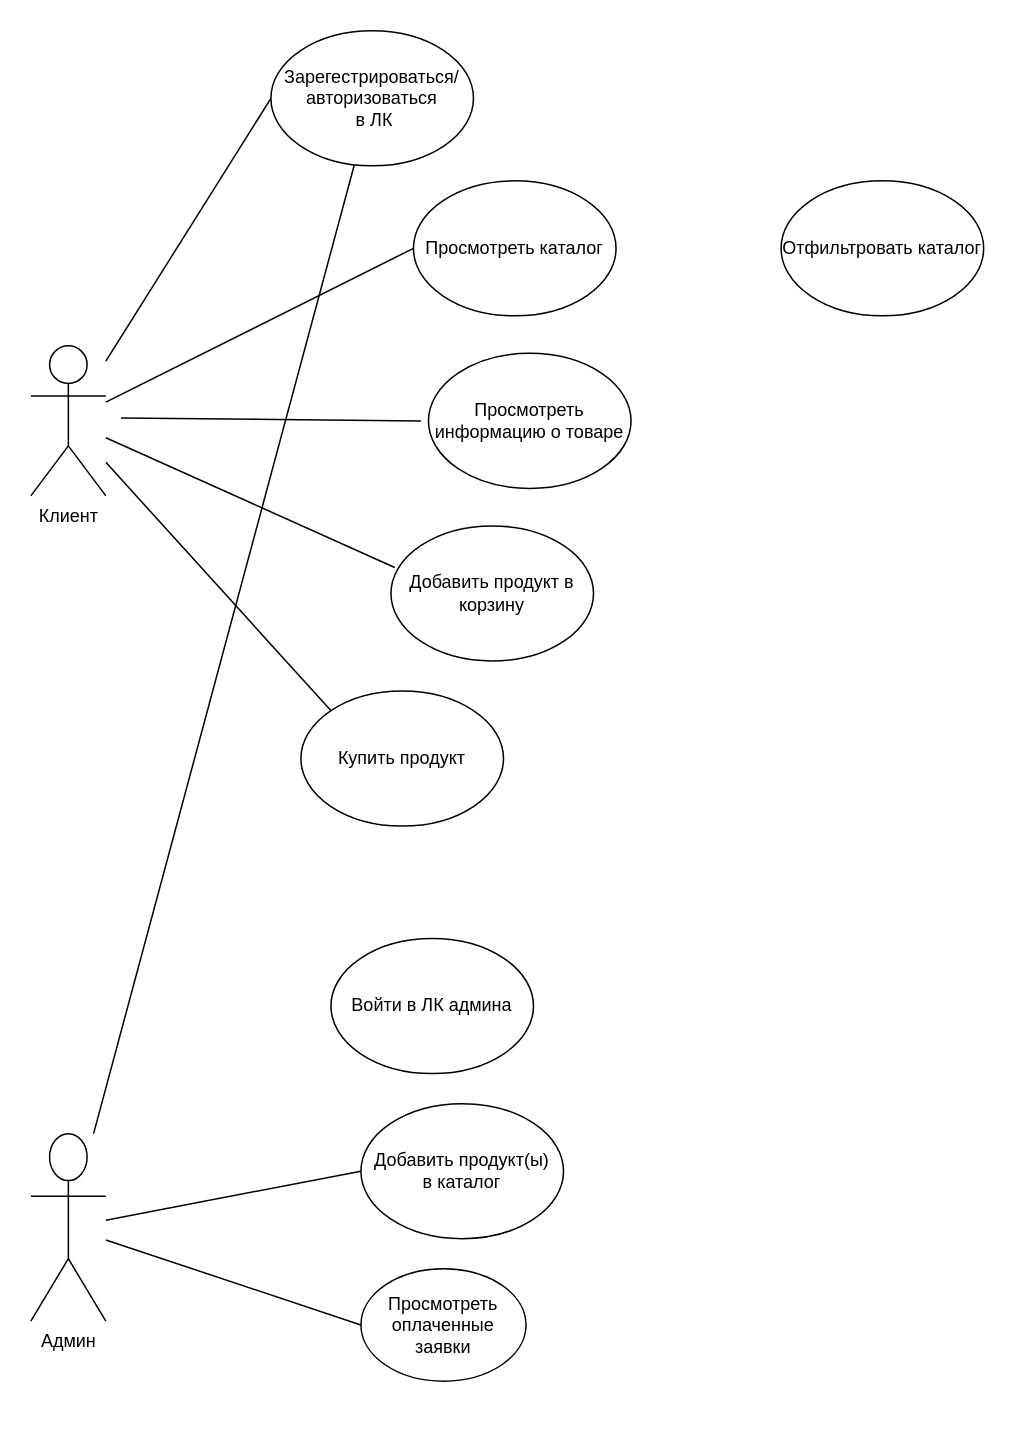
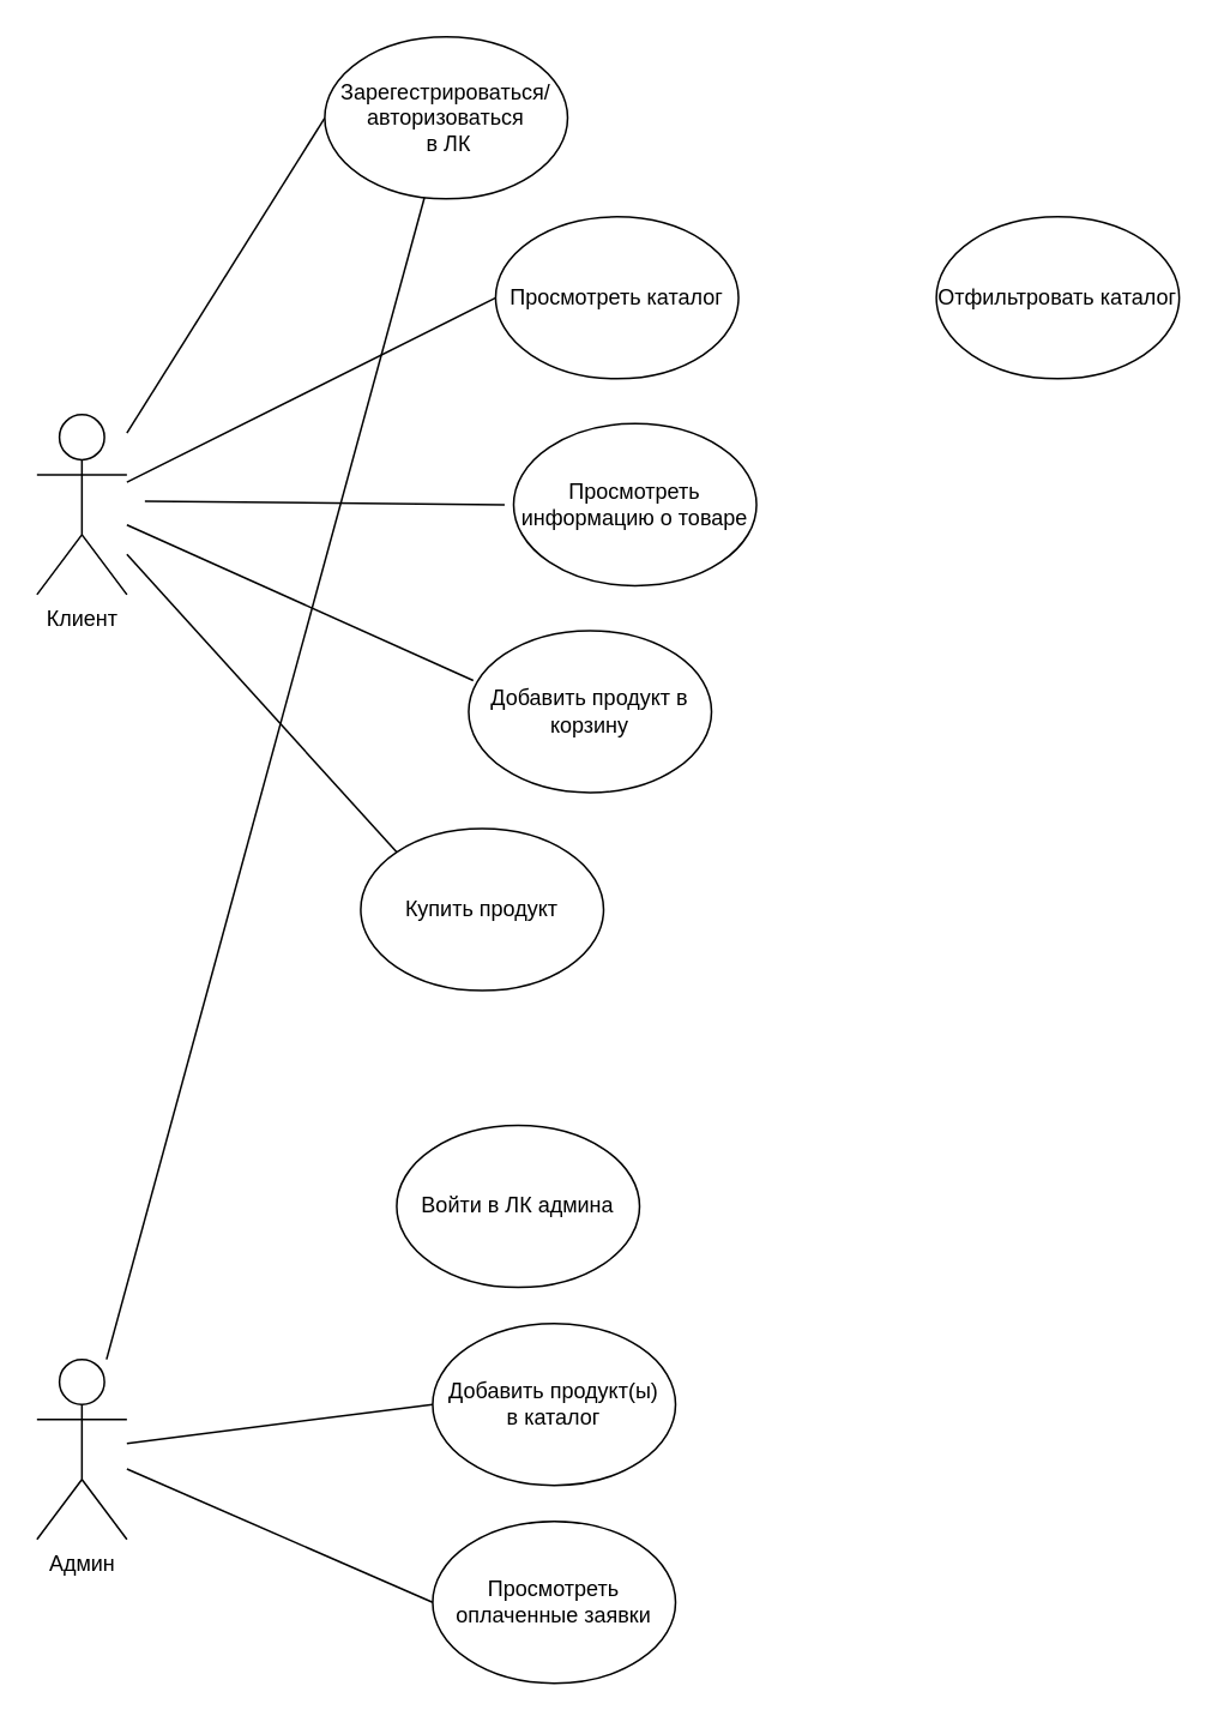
  <mxCell id="0" />
  <mxCell id="1" parent="0" />
  <mxCell id="2" style="rounded=0;orthogonalLoop=1;jettySize=auto;html=1;entryX=0;entryY=0.5;entryDx=0;entryDy=0;strokeColor=default;endArrow=none;endFill=0;" edge="1" parent="1" source="4" target="6"><mxGeometry relative="1" as="geometry" /></mxCell>
  <mxCell id="3" style="rounded=0;orthogonalLoop=1;jettySize=auto;html=1;entryX=0;entryY=0.5;entryDx=0;entryDy=0;endArrow=none;endFill=0;" edge="1" parent="1" source="4" target="7"><mxGeometry relative="1" as="geometry" /></mxCell>
  <mxCell id="4" value="Клиент" style="shape=umlActor;verticalLabelPosition=bottom;verticalAlign=top;html=1;outlineConnect=0;" vertex="1" parent="1"><mxGeometry x="20" y="230" width="50" height="100" as="geometry" /></mxCell>
- <mxCell id="5" value="Админ" style="shape=umlActor;verticalLabelPosition=bottom;verticalAlign=top;html=1;outlineConnect=0;" vertex="1" parent="1"><mxGeometry x="20" y="755" width="50" height="125" as="geometry" /></mxCell>
+ <mxCell id="5" value="Админ" style="shape=umlActor;verticalLabelPosition=bottom;verticalAlign=top;html=1;outlineConnect=0;" vertex="1" parent="1"><mxGeometry x="20" y="755" width="50" height="100" as="geometry" /></mxCell>
  <mxCell id="6" value="Зарегестрироваться/авторизоваться&lt;br&gt;&amp;nbsp;в ЛК" style="ellipse;whiteSpace=wrap;html=1;" vertex="1" parent="1"><mxGeometry x="180" y="20" width="135" height="90" as="geometry" /></mxCell>
  <mxCell id="7" value="Просмотреть каталог" style="ellipse;whiteSpace=wrap;html=1;" vertex="1" parent="1"><mxGeometry x="275" y="120" width="135" height="90" as="geometry" /></mxCell>
  <mxCell id="8" value="Отфильтровать каталог" style="ellipse;whiteSpace=wrap;html=1;" vertex="1" parent="1"><mxGeometry x="520" y="120" width="135" height="90" as="geometry" /></mxCell>
  <mxCell id="9" value="Купить продукт" style="ellipse;whiteSpace=wrap;html=1;" vertex="1" parent="1"><mxGeometry x="200" y="460" width="135" height="90" as="geometry" /></mxCell>
  <mxCell id="10" style="rounded=0;orthogonalLoop=1;jettySize=auto;html=1;entryX=0;entryY=0;entryDx=0;entryDy=0;endArrow=none;endFill=0;" edge="1" parent="1" source="4" target="9"><mxGeometry relative="1" as="geometry"><mxPoint x="90" y="290" as="sourcePoint" /><mxPoint x="330" y="335" as="targetPoint" /></mxGeometry></mxCell>
  <mxCell id="11" value="Просмотреть информацию о товаре" style="ellipse;whiteSpace=wrap;html=1;" vertex="1" parent="1"><mxGeometry x="285" y="235" width="135" height="90" as="geometry" /></mxCell>
  <mxCell id="12" value="Добавить продукт в корзину" style="ellipse;whiteSpace=wrap;html=1;" vertex="1" parent="1"><mxGeometry x="260" y="350" width="135" height="90" as="geometry" /></mxCell>
  <mxCell id="13" style="rounded=0;orthogonalLoop=1;jettySize=auto;html=1;entryX=0.019;entryY=0.308;entryDx=0;entryDy=0;endArrow=none;endFill=0;entryPerimeter=0;" edge="1" parent="1" source="4" target="12"><mxGeometry relative="1" as="geometry"><mxPoint x="80" y="301" as="sourcePoint" /><mxPoint x="280" y="385" as="targetPoint" /></mxGeometry></mxCell>
  <mxCell id="14" value="Войти в ЛК админа" style="ellipse;whiteSpace=wrap;html=1;" vertex="1" parent="1"><mxGeometry x="220" y="625" width="135" height="90" as="geometry" /></mxCell>
  <mxCell id="15" style="rounded=0;orthogonalLoop=1;jettySize=auto;html=1;endArrow=none;endFill=0;" edge="1" parent="1" source="5" target="6"><mxGeometry relative="1" as="geometry"><mxPoint x="80" y="765" as="sourcePoint" /><mxPoint x="170" y="468" as="targetPoint" /></mxGeometry></mxCell>
  <mxCell id="16" style="rounded=0;orthogonalLoop=1;jettySize=auto;html=1;endArrow=none;endFill=0;" edge="1" parent="1"><mxGeometry relative="1" as="geometry"><mxPoint x="80" y="278" as="sourcePoint" /><mxPoint x="280" y="280" as="targetPoint" /></mxGeometry></mxCell>
  <mxCell id="17" value="Добавить продукт(ы) &lt;br&gt;в каталог" style="ellipse;whiteSpace=wrap;html=1;" vertex="1" parent="1"><mxGeometry x="240" y="735" width="135" height="90" as="geometry" /></mxCell>
  <mxCell id="18" style="rounded=0;orthogonalLoop=1;jettySize=auto;html=1;entryX=0;entryY=0.5;entryDx=0;entryDy=0;endArrow=none;endFill=0;" edge="1" parent="1" source="5" target="17"><mxGeometry relative="1" as="geometry"><mxPoint x="80" y="775" as="sourcePoint" /><mxPoint x="180" y="690" as="targetPoint" /></mxGeometry></mxCell>
- <mxCell id="19" value="Просмотреть оплаченные заявки" style="ellipse;whiteSpace=wrap;html=1;" vertex="1" parent="1"><mxGeometry x="240" y="845" width="110" height="75" as="geometry" /></mxCell>
+ <mxCell id="19" value="Просмотреть оплаченные заявки" style="ellipse;whiteSpace=wrap;html=1;" vertex="1" parent="1"><mxGeometry x="240" y="845" width="135" height="90" as="geometry" /></mxCell>
  <mxCell id="20" style="rounded=0;orthogonalLoop=1;jettySize=auto;html=1;entryX=0;entryY=0.5;entryDx=0;entryDy=0;endArrow=none;endFill=0;" edge="1" parent="1" source="5" target="19"><mxGeometry relative="1" as="geometry"><mxPoint x="70" y="765" as="sourcePoint" /><mxPoint x="264" y="780" as="targetPoint" /></mxGeometry></mxCell>
